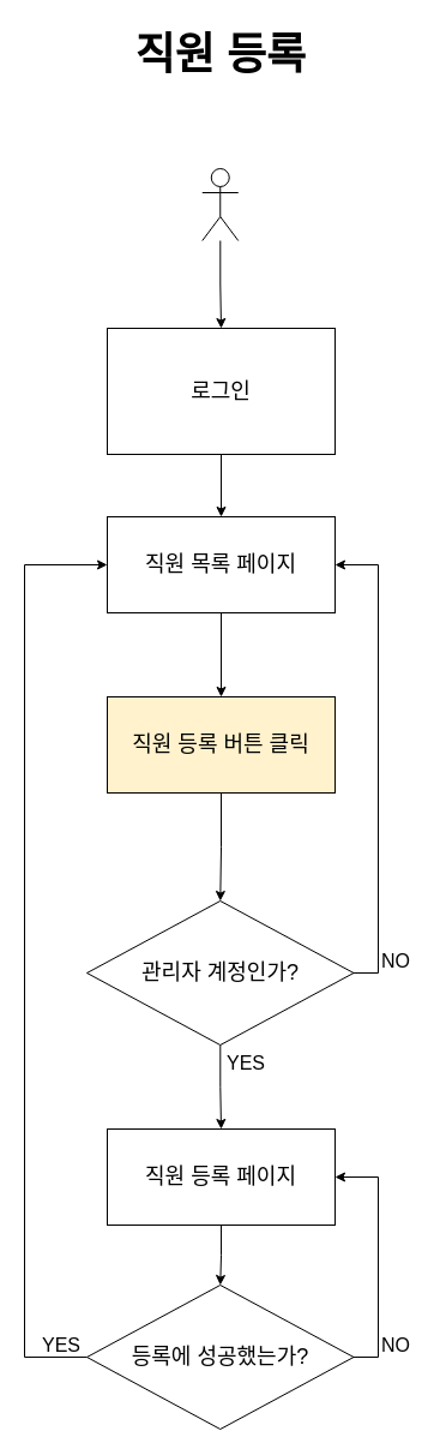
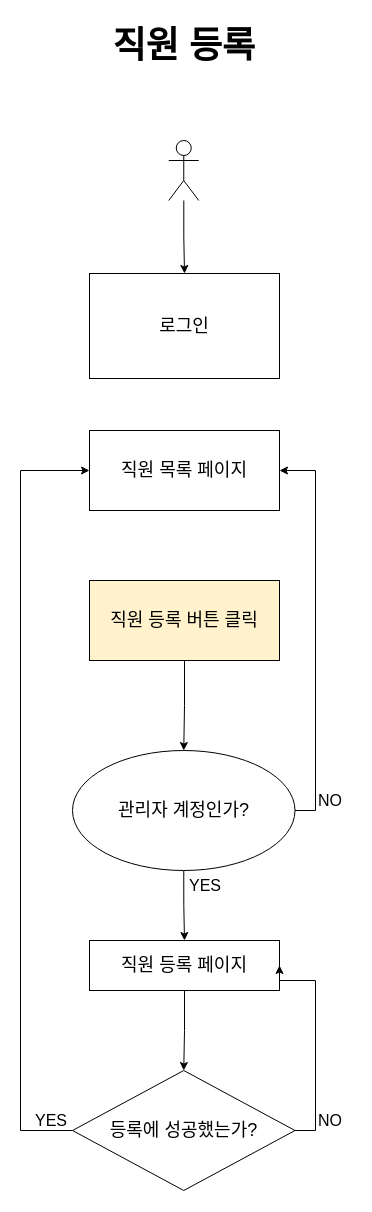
  <mxCell id="0" />
  <mxCell id="1" parent="0" />
- <mxCell id="2" style="edgeStyle=orthogonalEdgeStyle;rounded=0;orthogonalLoop=1;jettySize=auto;html=1;entryX=0.5;entryY=0;entryDx=0;entryDy=0;" edge="1" parent="1" source="3" target="10"><mxGeometry relative="1" as="geometry" /></mxCell>
  <mxCell id="3" value="&lt;font style=&quot;font-size: 18px&quot;&gt;로그인&lt;/font&gt;" style="rounded=0;whiteSpace=wrap;html=1;" vertex="1" parent="1"><mxGeometry x="89" y="273" width="190" height="105" as="geometry" /></mxCell>
  <mxCell id="4" style="edgeStyle=orthogonalEdgeStyle;rounded=0;orthogonalLoop=1;jettySize=auto;html=1;entryX=0.5;entryY=0;entryDx=0;entryDy=0;" edge="1" parent="1" source="5" target="3"><mxGeometry relative="1" as="geometry" /></mxCell>
  <mxCell id="5" value="" style="shape=umlActor;verticalLabelPosition=bottom;verticalAlign=top;html=1;outlineConnect=0;" vertex="1" parent="1"><mxGeometry x="168.25" y="140" width="30" height="60" as="geometry" /></mxCell>
  <mxCell id="6" style="edgeStyle=orthogonalEdgeStyle;rounded=0;orthogonalLoop=1;jettySize=auto;html=1;entryX=1;entryY=0.5;entryDx=0;entryDy=0;" edge="1" parent="1" source="8" target="10"><mxGeometry relative="1" as="geometry"><Array as="points"><mxPoint x="315" y="810" /><mxPoint x="315" y="470" /></Array></mxGeometry></mxCell>
  <mxCell id="7" style="edgeStyle=orthogonalEdgeStyle;rounded=0;orthogonalLoop=1;jettySize=auto;html=1;entryX=0.5;entryY=0;entryDx=0;entryDy=0;" edge="1" parent="1" source="8" target="15"><mxGeometry relative="1" as="geometry" /></mxCell>
- <mxCell id="8" value="&lt;span style=&quot;font-size: 18px&quot;&gt;관리자 계정인가?&lt;/span&gt;" style="rhombus;whiteSpace=wrap;html=1;" vertex="1" parent="1"><mxGeometry x="72" y="750" width="222.5" height="120" as="geometry" /></mxCell>
- <mxCell id="9" style="edgeStyle=orthogonalEdgeStyle;rounded=0;orthogonalLoop=1;jettySize=auto;html=1;entryX=0.5;entryY=0;entryDx=0;entryDy=0;" edge="1" parent="1" source="10" target="17"><mxGeometry relative="1" as="geometry" /></mxCell>
+ <mxCell id="8" value="&lt;span style=&quot;font-size: 18px&quot;&gt;관리자 계정인가?&lt;/span&gt;" style="ellipse;whiteSpace=wrap;html=1;" vertex="1" parent="1"><mxGeometry x="72" y="750" width="222.5" height="120" as="geometry" /></mxCell>
  <mxCell id="10" value="&lt;font style=&quot;font-size: 18px&quot;&gt;직원 목록 페이지&lt;/font&gt;" style="rounded=0;whiteSpace=wrap;html=1;" vertex="1" parent="1"><mxGeometry x="89" y="430" width="190" height="80" as="geometry" /></mxCell>
  <mxCell id="11" value="&lt;span style=&quot;font-size: 16px&quot;&gt;YES&lt;/span&gt;" style="text;html=1;strokeColor=none;fillColor=none;align=center;verticalAlign=middle;whiteSpace=wrap;rounded=0;" vertex="1" parent="1"><mxGeometry x="184" y="870" width="41.75" height="30" as="geometry" /></mxCell>
  <mxCell id="12" value="&lt;span style=&quot;font-size: 16px&quot;&gt;NO&lt;/span&gt;" style="text;html=1;strokeColor=none;fillColor=none;align=center;verticalAlign=middle;whiteSpace=wrap;rounded=0;" vertex="1" parent="1"><mxGeometry x="310" y="780" width="40" height="40" as="geometry" /></mxCell>
  <mxCell id="13" value="&lt;span style=&quot;font-size: 36px&quot;&gt;&lt;b&gt;직원 등록&lt;/b&gt;&lt;/span&gt;" style="text;html=1;strokeColor=none;fillColor=none;align=center;verticalAlign=middle;whiteSpace=wrap;rounded=0;" vertex="1" parent="1"><mxGeometry x="105.19" y="20" width="157.62" height="50" as="geometry" /></mxCell>
  <mxCell id="14" style="edgeStyle=orthogonalEdgeStyle;rounded=0;orthogonalLoop=1;jettySize=auto;html=1;entryX=0.5;entryY=0;entryDx=0;entryDy=0;" edge="1" parent="1" source="15" target="20"><mxGeometry relative="1" as="geometry" /></mxCell>
- <mxCell id="15" value="&lt;font style=&quot;font-size: 18px&quot;&gt;직원 등록 페이지&lt;/font&gt;" style="rounded=0;whiteSpace=wrap;html=1;" vertex="1" parent="1"><mxGeometry x="89" y="940" width="190" height="80" as="geometry" /></mxCell>
+ <mxCell id="15" value="&lt;font style=&quot;font-size: 18px&quot;&gt;직원 등록 페이지&lt;/font&gt;" style="rounded=0;whiteSpace=wrap;html=1;" vertex="1" parent="1"><mxGeometry x="89" y="940" width="190" height="50" as="geometry" /></mxCell>
  <mxCell id="16" style="edgeStyle=orthogonalEdgeStyle;rounded=0;orthogonalLoop=1;jettySize=auto;html=1;entryX=0.5;entryY=0;entryDx=0;entryDy=0;" edge="1" parent="1" source="17" target="8"><mxGeometry relative="1" as="geometry" /></mxCell>
  <mxCell id="17" value="&lt;font style=&quot;font-size: 18px&quot;&gt;직원 등록 버튼 클릭&lt;/font&gt;" style="rounded=0;whiteSpace=wrap;html=1;fillColor=#fff2cc;" vertex="1" parent="1"><mxGeometry x="89" y="580" width="190" height="80" as="geometry" /></mxCell>
  <mxCell id="18" style="edgeStyle=orthogonalEdgeStyle;rounded=0;orthogonalLoop=1;jettySize=auto;html=1;entryX=1;entryY=0.5;entryDx=0;entryDy=0;" edge="1" parent="1" source="20" target="15"><mxGeometry relative="1" as="geometry"><Array as="points"><mxPoint x="315" y="1130" /><mxPoint x="315" y="980" /></Array></mxGeometry></mxCell>
  <mxCell id="19" style="edgeStyle=orthogonalEdgeStyle;rounded=0;orthogonalLoop=1;jettySize=auto;html=1;entryX=0;entryY=0.5;entryDx=0;entryDy=0;" edge="1" parent="1" source="20" target="10"><mxGeometry relative="1" as="geometry"><Array as="points"><mxPoint x="20" y="1130" /><mxPoint x="20" y="470" /></Array></mxGeometry></mxCell>
  <mxCell id="20" value="&lt;span style=&quot;font-size: 18px&quot;&gt;등록에 성공했는가?&lt;/span&gt;" style="rhombus;whiteSpace=wrap;html=1;" vertex="1" parent="1"><mxGeometry x="72" y="1070" width="222.5" height="120" as="geometry" /></mxCell>
  <mxCell id="21" value="&lt;span style=&quot;font-size: 16px&quot;&gt;NO&lt;/span&gt;" style="text;html=1;strokeColor=none;fillColor=none;align=center;verticalAlign=middle;whiteSpace=wrap;rounded=0;" vertex="1" parent="1"><mxGeometry x="310" y="1100" width="40" height="40" as="geometry" /></mxCell>
  <mxCell id="22" value="&lt;span style=&quot;font-size: 16px&quot;&gt;YES&lt;/span&gt;" style="text;html=1;strokeColor=none;fillColor=none;align=center;verticalAlign=middle;whiteSpace=wrap;rounded=0;" vertex="1" parent="1"><mxGeometry x="30.25" y="1105" width="41.75" height="30" as="geometry" /></mxCell>
